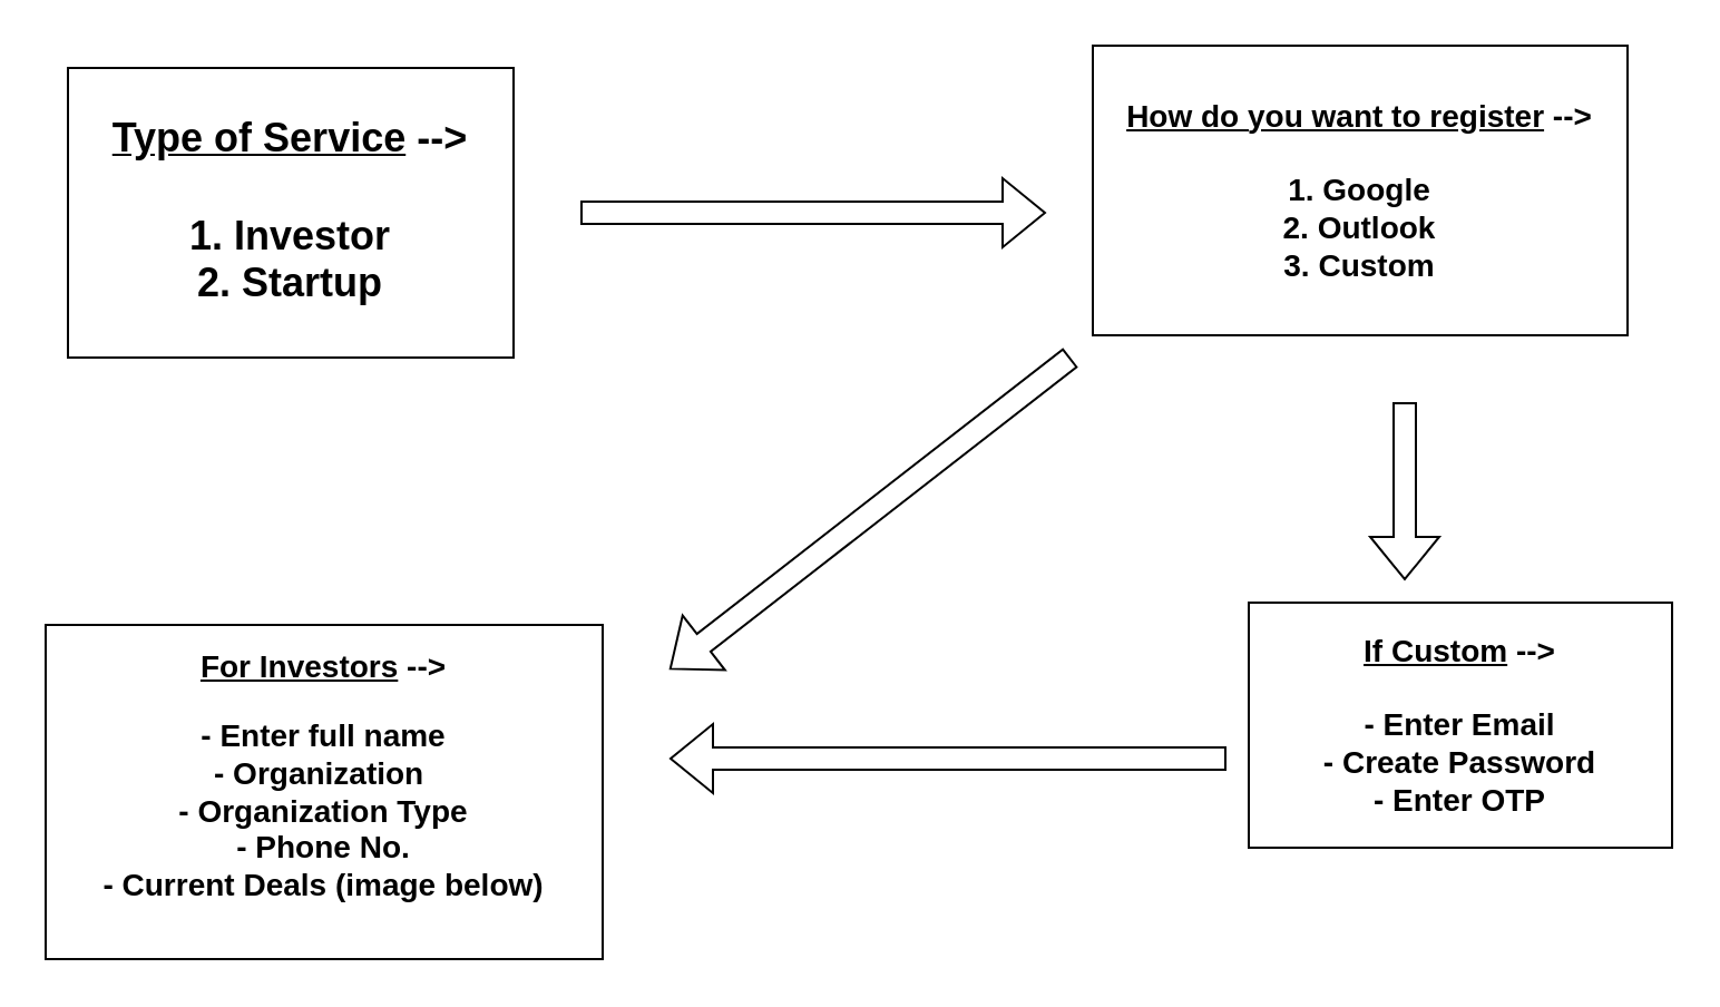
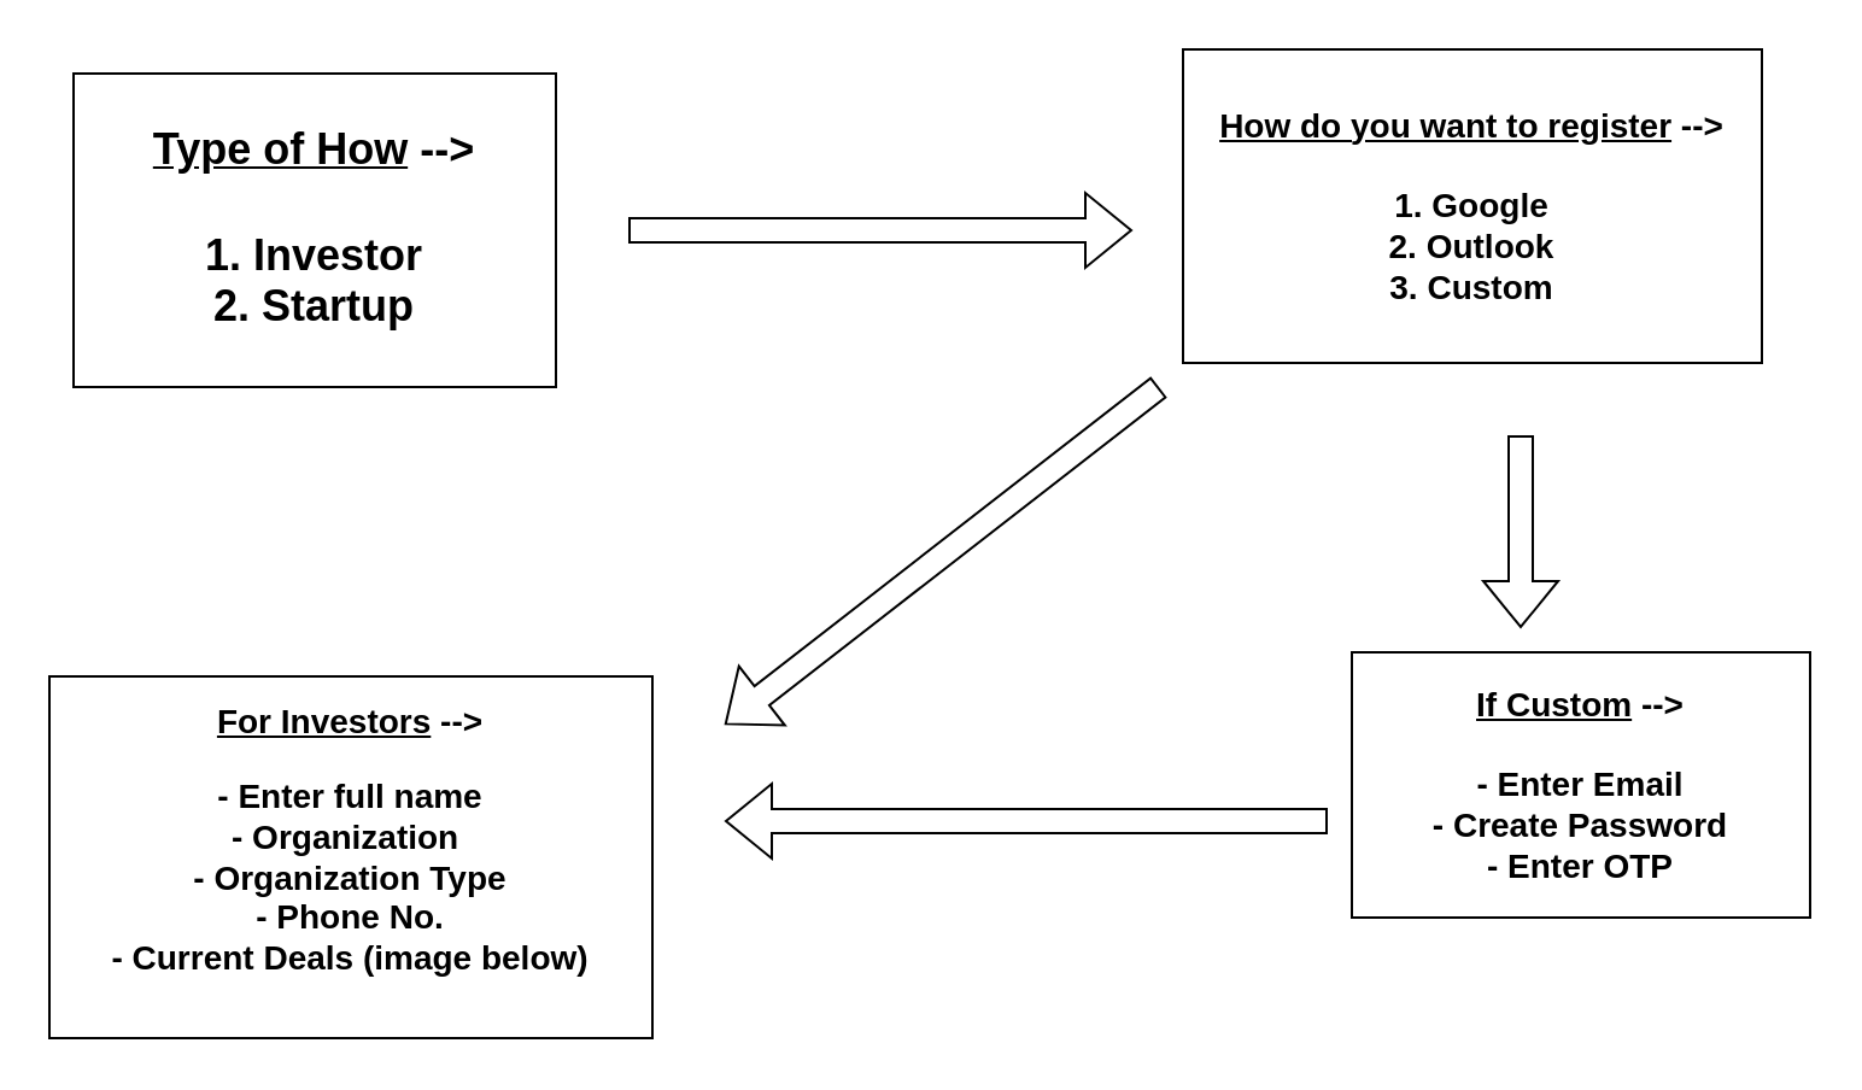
  <mxCell id="0" />
  <mxCell id="1" parent="0" />
- <mxCell id="2" value="&lt;b&gt;&lt;font style=&quot;font-size: 18px;&quot;&gt;&lt;u&gt;Type of Service&lt;/u&gt; --&amp;gt;&lt;br&gt;&lt;br&gt;1. Investor&lt;br&gt;2. Startup&lt;/font&gt;&lt;/b&gt;" style="rounded=0;whiteSpace=wrap;html=1;" vertex="1" parent="1"><mxGeometry x="30" y="30" width="200" height="130" as="geometry" /></mxCell>
+ <mxCell id="2" value="&lt;b&gt;&lt;font style=&quot;font-size: 18px;&quot;&gt;&lt;u&gt;Type of How&lt;/u&gt; --&amp;gt;&lt;br&gt;&lt;br&gt;1. Investor&lt;br&gt;2. Startup&lt;/font&gt;&lt;/b&gt;" style="rounded=0;whiteSpace=wrap;html=1;" vertex="1" parent="1"><mxGeometry x="30" y="30" width="200" height="130" as="geometry" /></mxCell>
  <mxCell id="3" value="&lt;font style=&quot;font-size: 14px;&quot;&gt;&lt;b&gt;&lt;u&gt;How do you want to register&lt;/u&gt;&amp;nbsp;--&amp;gt;&lt;br&gt;&lt;br&gt;1. Google&lt;br&gt;2. Outlook&lt;br&gt;3. Custom&lt;br&gt;&lt;/b&gt;&lt;/font&gt;" style="rounded=0;whiteSpace=wrap;html=1;" vertex="1" parent="1"><mxGeometry x="490" y="20" width="240" height="130" as="geometry" /></mxCell>
  <mxCell id="4" value="" style="endArrow=classic;html=1;rounded=0;shape=flexArrow;" edge="1" parent="1"><mxGeometry width="50" height="50" relative="1" as="geometry"><mxPoint x="260" y="95" as="sourcePoint" /><mxPoint x="469" y="95" as="targetPoint" /></mxGeometry></mxCell>
  <mxCell id="5" value="&lt;b&gt;&lt;font style=&quot;font-size: 14px;&quot;&gt;&lt;u&gt;If Custom&lt;/u&gt;&amp;nbsp;--&amp;gt;&lt;br&gt;&lt;br&gt;- Enter Email&lt;br&gt;- Create Password&lt;br&gt;- Enter OTP&lt;/font&gt;&lt;/b&gt;" style="rounded=0;whiteSpace=wrap;html=1;" vertex="1" parent="1"><mxGeometry x="560" y="270" width="190" height="110" as="geometry" /></mxCell>
  <mxCell id="6" value="&lt;font style=&quot;font-size: 14px;&quot;&gt;&lt;b style=&quot;&quot;&gt;&lt;u&gt;For Investors&lt;/u&gt;&amp;nbsp;&lt;/b&gt;&lt;b&gt;--&amp;gt;&lt;/b&gt;&lt;br&gt;&lt;/font&gt;&lt;br&gt;&lt;font style=&quot;font-size: 14px;&quot;&gt;&lt;b&gt;- Enter full name&lt;br&gt;- Organization&amp;nbsp;&lt;br&gt;- Organization Type&lt;br&gt;- Phone No.&lt;br&gt;- Current Deals (image below)&lt;/b&gt;&lt;/font&gt;&lt;div&gt;&lt;br&gt;&lt;/div&gt;" style="rounded=0;whiteSpace=wrap;html=1;" vertex="1" parent="1"><mxGeometry x="20" y="280" width="250" height="150" as="geometry" /></mxCell>
  <mxCell id="7" value="" style="endArrow=classic;html=1;rounded=0;shape=flexArrow;" edge="1" parent="1"><mxGeometry width="50" height="50" relative="1" as="geometry"><mxPoint x="630" y="180" as="sourcePoint" /><mxPoint x="630" y="260" as="targetPoint" /></mxGeometry></mxCell>
  <mxCell id="8" value="" style="endArrow=classic;html=1;rounded=0;shape=flexArrow;" edge="1" parent="1"><mxGeometry width="50" height="50" relative="1" as="geometry"><mxPoint x="550" y="340" as="sourcePoint" /><mxPoint x="300" y="340" as="targetPoint" /></mxGeometry></mxCell>
  <mxCell id="9" value="" style="shape=flexArrow;endArrow=classic;html=1;rounded=0;" edge="1" parent="1"><mxGeometry width="50" height="50" relative="1" as="geometry"><mxPoint x="480" y="160" as="sourcePoint" /><mxPoint x="300" y="300" as="targetPoint" /></mxGeometry></mxCell>
